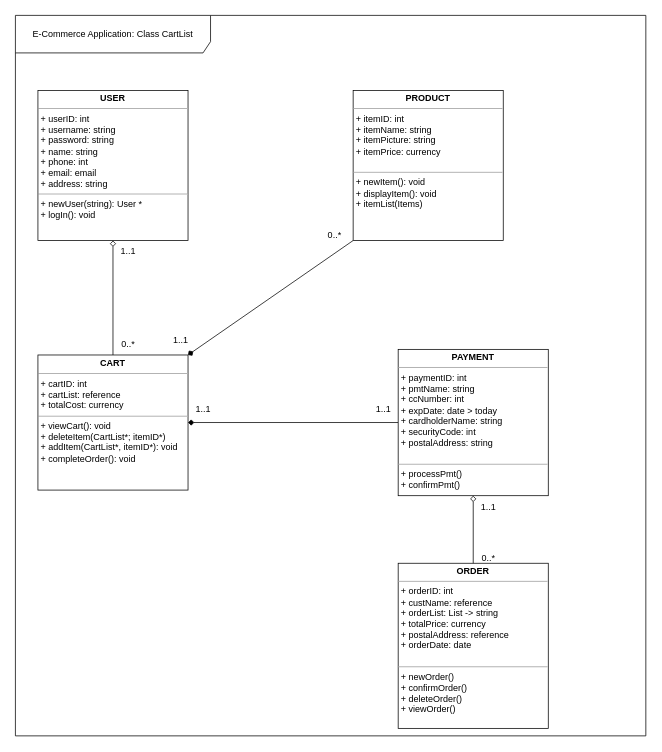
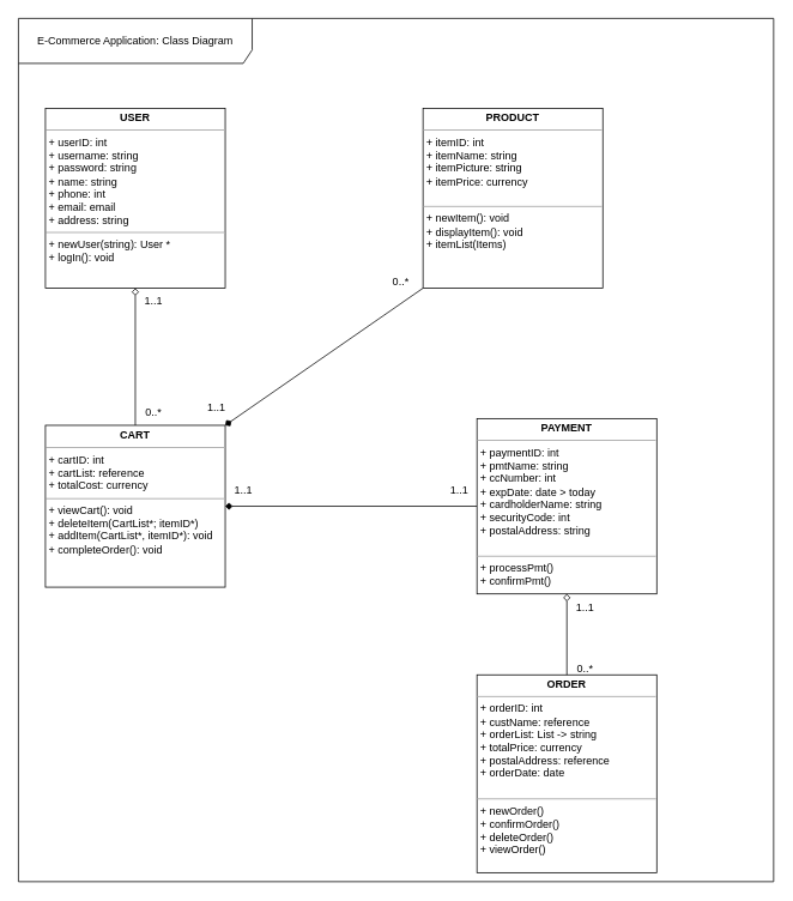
  <mxCell id="0" />
  <mxCell id="1" parent="0" />
- <mxCell id="2" value="E-Commerce Application: Class CartList" style="shape=umlFrame;whiteSpace=wrap;html=1;pointerEvents=0;recursiveResize=0;container=1;collapsible=0;width=260;height=50;" parent="1" vertex="1"><mxGeometry width="840" height="960" as="geometry" x="20" y="20" /></mxCell>
+ <mxCell id="2" value="E-Commerce Application: Class Diagram" style="shape=umlFrame;whiteSpace=wrap;html=1;pointerEvents=0;recursiveResize=0;container=1;collapsible=0;width=260;height=50;" parent="1" vertex="1"><mxGeometry width="840" height="960" as="geometry" x="20" y="20" /></mxCell>
  <mxCell id="3" value="" style="edgeStyle=orthogonalEdgeStyle;rounded=0;orthogonalLoop=1;jettySize=auto;html=1;startArrow=diamond;startFill=0;endArrow=none;endFill=0;" parent="2" source="4" target="8" edge="1"><mxGeometry relative="1" as="geometry" /></mxCell>
  <mxCell id="4" value="&lt;p style=&quot;margin:0px;margin-top:4px;text-align:center;&quot;&gt;&lt;b&gt;USER&lt;/b&gt;&lt;/p&gt;&lt;hr size=&quot;1&quot;&gt;&lt;p style=&quot;margin:0px;margin-left:4px;&quot;&gt;+ userID: int&lt;/p&gt;&lt;p style=&quot;margin:0px;margin-left:4px;&quot;&gt;+ username: string&lt;/p&gt;&lt;p style=&quot;margin:0px;margin-left:4px;&quot;&gt;+ password: string&lt;/p&gt;&lt;p style=&quot;margin:0px;margin-left:4px;&quot;&gt;+ name: string&lt;/p&gt;&lt;p style=&quot;margin:0px;margin-left:4px;&quot;&gt;+ phone: int&lt;/p&gt;&lt;p style=&quot;margin:0px;margin-left:4px;&quot;&gt;+ email: email&lt;/p&gt;&lt;p style=&quot;margin:0px;margin-left:4px;&quot;&gt;+ address: string&lt;/p&gt;&lt;hr size=&quot;1&quot;&gt;&lt;p style=&quot;margin:0px;margin-left:4px;&quot;&gt;+ newUser(string): User *&lt;/p&gt;&lt;p style=&quot;margin:0px;margin-left:4px;&quot;&gt;+ logIn(): void&lt;/p&gt;" style="verticalAlign=top;align=left;overflow=fill;fontSize=12;fontFamily=Helvetica;html=1;whiteSpace=wrap;" parent="2" vertex="1"><mxGeometry x="30" y="100" width="200" height="200" as="geometry" /></mxCell>
  <mxCell id="5" style="rounded=0;orthogonalLoop=1;jettySize=auto;html=1;exitX=0;exitY=1;exitDx=0;exitDy=0;entryX=1;entryY=0;entryDx=0;entryDy=0;startArrow=none;startFill=0;endArrow=diamond;endFill=1;" parent="2" source="6" target="8" edge="1"><mxGeometry relative="1" as="geometry" /></mxCell>
  <mxCell id="6" value="&lt;p style=&quot;margin:0px;margin-top:4px;text-align:center;&quot;&gt;&lt;b&gt;PRODUCT&lt;/b&gt;&lt;/p&gt;&lt;hr size=&quot;1&quot;&gt;&lt;p style=&quot;margin:0px;margin-left:4px;&quot;&gt;+ itemID: int&lt;/p&gt;&lt;p style=&quot;margin:0px;margin-left:4px;&quot;&gt;+ itemName: string&lt;/p&gt;&lt;p style=&quot;margin:0px;margin-left:4px;&quot;&gt;+ itemPicture: string&lt;/p&gt;&lt;p style=&quot;margin:0px;margin-left:4px;&quot;&gt;+ itemPrice: currency&lt;/p&gt;&lt;p style=&quot;margin:0px;margin-left:4px;&quot;&gt;&lt;br&gt;&lt;/p&gt;&lt;hr size=&quot;1&quot;&gt;&lt;p style=&quot;margin:0px;margin-left:4px;&quot;&gt;+ newItem(): void&lt;/p&gt;&lt;p style=&quot;margin:0px;margin-left:4px;&quot;&gt;+ displayItem(): void&lt;/p&gt;&lt;p style=&quot;margin:0px;margin-left:4px;&quot;&gt;+ itemList(Items)&lt;/p&gt;" style="verticalAlign=top;align=left;overflow=fill;fontSize=12;fontFamily=Helvetica;html=1;whiteSpace=wrap;" parent="2" vertex="1"><mxGeometry x="450" y="100" width="200" height="200" as="geometry" /></mxCell>
  <mxCell id="7" style="rounded=0;orthogonalLoop=1;jettySize=auto;html=1;exitX=1;exitY=0.5;exitDx=0;exitDy=0;entryX=0;entryY=0.5;entryDx=0;entryDy=0;startArrow=diamond;startFill=1;endArrow=none;endFill=0;" parent="2" source="8" target="10" edge="1"><mxGeometry relative="1" as="geometry" /></mxCell>
  <mxCell id="8" value="&lt;p style=&quot;margin:0px;margin-top:4px;text-align:center;&quot;&gt;&lt;b&gt;CART&lt;/b&gt;&lt;/p&gt;&lt;hr size=&quot;1&quot;&gt;&lt;p style=&quot;margin:0px;margin-left:4px;&quot;&gt;+ cartID: int&lt;/p&gt;&lt;p style=&quot;margin:0px;margin-left:4px;&quot;&gt;+ cartList: reference&lt;/p&gt;&lt;p style=&quot;margin:0px;margin-left:4px;&quot;&gt;+ totalCost: currency&lt;/p&gt;&lt;hr size=&quot;1&quot;&gt;&lt;p style=&quot;margin:0px;margin-left:4px;&quot;&gt;&lt;span style=&quot;background-color: initial;&quot;&gt;+ viewCart(): void&lt;/span&gt;&lt;br&gt;&lt;/p&gt;&lt;p style=&quot;margin:0px;margin-left:4px;&quot;&gt;+ deleteItem(CartList*; itemID*)&lt;/p&gt;&lt;p style=&quot;margin:0px;margin-left:4px;&quot;&gt;+ addItem(CartList*, itemID*): void&lt;/p&gt;&lt;p style=&quot;margin:0px;margin-left:4px;&quot;&gt;+ completeOrder(): void&lt;/p&gt;" style="verticalAlign=top;align=left;overflow=fill;fontSize=12;fontFamily=Helvetica;html=1;whiteSpace=wrap;" parent="2" vertex="1"><mxGeometry x="30" y="452.5" width="200" height="180" as="geometry" /></mxCell>
  <mxCell id="9" value="0..*" style="text;html=1;align=center;verticalAlign=middle;resizable=0;points=[];autosize=1;strokeColor=none;fillColor=none;" parent="2" vertex="1"><mxGeometry x="130" y="422.5" width="40" height="30" as="geometry" /></mxCell>
  <mxCell id="10" value="&lt;p style=&quot;margin:0px;margin-top:4px;text-align:center;&quot;&gt;&lt;b&gt;PAYMENT&lt;/b&gt;&lt;/p&gt;&lt;hr size=&quot;1&quot;&gt;&lt;p style=&quot;margin:0px;margin-left:4px;&quot;&gt;+ paymentID: int&lt;/p&gt;&lt;p style=&quot;margin:0px;margin-left:4px;&quot;&gt;+ pmtName: string&lt;/p&gt;&lt;p style=&quot;margin:0px;margin-left:4px;&quot;&gt;+ ccNumber: int&lt;/p&gt;&lt;p style=&quot;margin:0px;margin-left:4px;&quot;&gt;+ expDate: date &amp;gt; today&lt;/p&gt;&lt;p style=&quot;margin:0px;margin-left:4px;&quot;&gt;+ cardholderName: string&lt;/p&gt;&lt;p style=&quot;margin:0px;margin-left:4px;&quot;&gt;+ securityCode: int&lt;/p&gt;&lt;p style=&quot;margin:0px;margin-left:4px;&quot;&gt;+ postalAddress: string&lt;/p&gt;&lt;p style=&quot;margin:0px;margin-left:4px;&quot;&gt;&lt;br&gt;&lt;/p&gt;&lt;hr size=&quot;1&quot;&gt;&lt;p style=&quot;margin:0px;margin-left:4px;&quot;&gt;+ processPmt()&lt;/p&gt;&lt;p style=&quot;margin:0px;margin-left:4px;&quot;&gt;+ confirmPmt()&lt;/p&gt;" style="verticalAlign=top;align=left;overflow=fill;fontSize=12;fontFamily=Helvetica;html=1;whiteSpace=wrap;" parent="2" vertex="1"><mxGeometry x="510" y="445" width="200" height="195" as="geometry" /></mxCell>
  <mxCell id="11" value="1..1" style="text;html=1;align=center;verticalAlign=middle;resizable=0;points=[];autosize=1;strokeColor=none;fillColor=none;" parent="2" vertex="1"><mxGeometry x="130" y="300" width="40" height="30" as="geometry" /></mxCell>
  <mxCell id="12" value="1..1" style="text;html=1;align=center;verticalAlign=middle;resizable=0;points=[];autosize=1;strokeColor=none;fillColor=none;" parent="2" vertex="1"><mxGeometry x="470" y="510" width="40" height="30" as="geometry" /></mxCell>
  <mxCell id="13" value="1..1" style="text;html=1;align=center;verticalAlign=middle;resizable=0;points=[];autosize=1;strokeColor=none;fillColor=none;" parent="2" vertex="1"><mxGeometry x="230" y="510" width="40" height="30" as="geometry" /></mxCell>
  <mxCell id="14" value="&lt;p style=&quot;margin:0px;margin-top:4px;text-align:center;&quot;&gt;&lt;b&gt;ORDER&lt;/b&gt;&lt;/p&gt;&lt;hr size=&quot;1&quot;&gt;&lt;p style=&quot;margin:0px;margin-left:4px;&quot;&gt;+ orderID: int&lt;/p&gt;&lt;p style=&quot;margin:0px;margin-left:4px;&quot;&gt;+ custName: reference&lt;/p&gt;&lt;p style=&quot;margin:0px;margin-left:4px;&quot;&gt;+ orderList: List -&amp;gt; string&lt;/p&gt;&lt;p style=&quot;margin:0px;margin-left:4px;&quot;&gt;+ totalPrice: currency&lt;/p&gt;&lt;p style=&quot;margin:0px;margin-left:4px;&quot;&gt;+ postalAddress: reference&lt;/p&gt;&lt;p style=&quot;margin:0px;margin-left:4px;&quot;&gt;+ orderDate: date&lt;/p&gt;&lt;p style=&quot;margin:0px;margin-left:4px;&quot;&gt;&lt;br&gt;&lt;/p&gt;&lt;hr size=&quot;1&quot;&gt;&lt;p style=&quot;margin:0px;margin-left:4px;&quot;&gt;+ newOrder()&lt;/p&gt;&lt;p style=&quot;margin:0px;margin-left:4px;&quot;&gt;+ confirmOrder()&lt;/p&gt;&lt;p style=&quot;margin:0px;margin-left:4px;&quot;&gt;+ deleteOrder()&lt;/p&gt;&lt;p style=&quot;margin:0px;margin-left:4px;&quot;&gt;+ viewOrder()&lt;/p&gt;" style="verticalAlign=top;align=left;overflow=fill;fontSize=12;fontFamily=Helvetica;html=1;whiteSpace=wrap;" parent="2" vertex="1"><mxGeometry x="510" y="730" width="200" height="220" as="geometry" /></mxCell>
  <mxCell id="15" value="" style="edgeStyle=orthogonalEdgeStyle;rounded=0;orthogonalLoop=1;jettySize=auto;html=1;entryX=0.5;entryY=0;entryDx=0;entryDy=0;startArrow=diamond;startFill=0;endArrow=none;endFill=0;" parent="2" source="10" target="14" edge="1"><mxGeometry relative="1" as="geometry"><mxPoint x="610" y="725" as="targetPoint" /></mxGeometry></mxCell>
  <mxCell id="16" value="1..1" style="text;html=1;align=center;verticalAlign=middle;resizable=0;points=[];autosize=1;strokeColor=none;fillColor=none;" parent="2" vertex="1"><mxGeometry x="610" y="640" width="40" height="30" as="geometry" /></mxCell>
  <mxCell id="17" value="0..*" style="text;html=1;align=center;verticalAlign=middle;resizable=0;points=[];autosize=1;strokeColor=none;fillColor=none;" parent="2" vertex="1"><mxGeometry x="610" y="708" width="40" height="30" as="geometry" /></mxCell>
  <mxCell id="18" value="0..*" style="text;html=1;align=center;verticalAlign=middle;resizable=0;points=[];autosize=1;strokeColor=none;fillColor=none;" parent="2" vertex="1"><mxGeometry x="405" y="278" width="40" height="30" as="geometry" /></mxCell>
  <mxCell id="19" value="1..1" style="text;html=1;align=center;verticalAlign=middle;resizable=0;points=[];autosize=1;strokeColor=none;fillColor=none;" parent="1" vertex="1"><mxGeometry x="220" y="438" width="40" height="30" as="geometry" /></mxCell>
